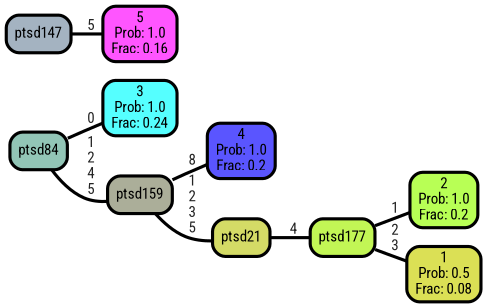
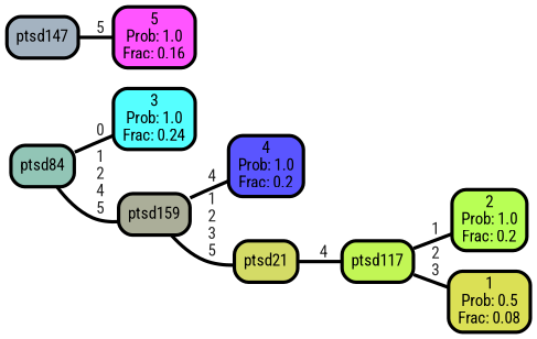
  graph {
    fontname="Roboto Condensed"
    rankdir=LR
    ranksep="0 equally"
    splines=straight
    node [color=black fontcolor=black fontname="Roboto Condensed" penwidth=3 shape=box style="filled, rounded"]
    edge [color=black fontcolor=grey14 fontname="Roboto Condensed" fontweight=bold penwidth=3]
    n1 [fillcolor="#55ffff" label="3\nProb: 1.0\nFrac: 0.24"]
    n2 [fillcolor="#92c5b6" label=ptsd84]
    n3 [fillcolor="#abae99" label=ptsd159]
    n4 [fillcolor="#5a55ff" label="4\nProb: 1.0\nFrac: 0.2"]
    n5 [fillcolor="#d4db66" label=ptsd21]
-   n6 [fillcolor="#c2f655" label=ptsd177]
+   n6 [fillcolor="#c2f655" label=ptsd117]
    n7 [fillcolor="#b8ff55" label="2\nProb: 1.0\nFrac: 0.2"]
    n8 [fillcolor="#dbe055" label="1\nProb: 0.5\nFrac: 0.08"]
    n9 [fillcolor="#a4b3c1" label=ptsd147]
    n10 [fillcolor="#ff55ff" label="5\nProb: 1.0\nFrac: 0.16"]
    subgraph sub_1 {
      rank=same
    }
    n2 -- n1 [label=" 0"]
    n2 -- n3 [label=" 1\n 2\n 4\n 5"]
-   n3 -- n4 [label=" 8"]
+   n3 -- n4 [label=" 4"]
    n3 -- n5 [label=" 1\n 2\n 3\n 5"]
    n5 -- n6 [label=" 4"]
    n6 -- n7 [label=" 1"]
    n6 -- n8 [label=" 2\n 3"]
    n9 -- n10 [label=" 5"]
  }
